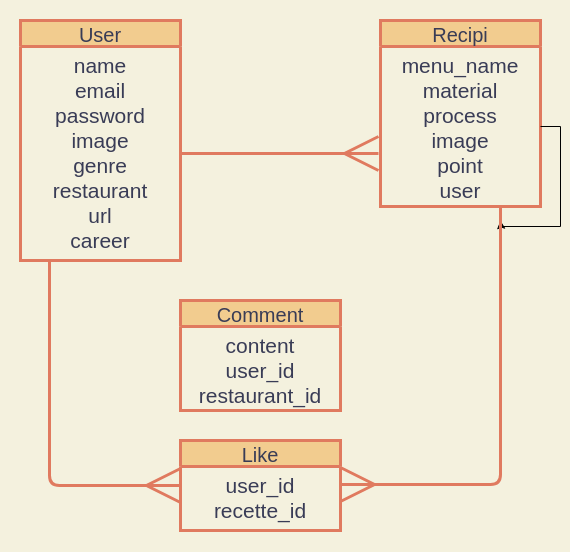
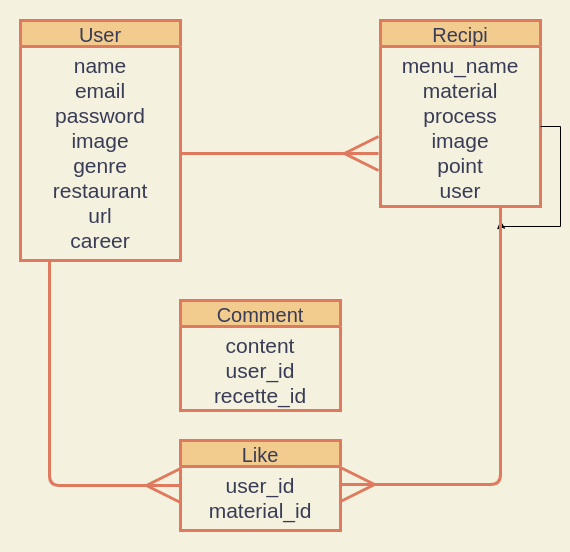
  <mxCell id="0" />
  <mxCell id="1" parent="0" />
  <mxCell id="2" value="User" style="swimlane;fontStyle=0;childLayout=stackLayout;horizontal=1;startSize=26;horizontalStack=0;resizeParent=1;resizeParentMax=0;resizeLast=0;collapsible=1;marginBottom=0;align=center;fontSize=20;strokeWidth=3;fillColor=#F2CC8F;strokeColor=#E07A5F;fontColor=#393C56;" parent="1" vertex="1"><mxGeometry x="20" y="20" width="160" height="240" as="geometry" /></mxCell>
  <mxCell id="3" value="name&#10;email&#10;password&#10;image&#10;genre&#10;restaurant&#10;url&#10;career" style="text;strokeColor=none;fillColor=none;spacingLeft=4;spacingRight=4;overflow=hidden;rotatable=0;points=[[0,0.5],[1,0.5]];portConstraint=eastwest;fontSize=21;align=center;fontColor=#393C56;" parent="2" vertex="1"><mxGeometry y="26" width="160" height="214" as="geometry" /></mxCell>
  <mxCell id="4" value="Recipi" style="swimlane;fontStyle=0;childLayout=stackLayout;horizontal=1;startSize=26;horizontalStack=0;resizeParent=1;resizeParentMax=0;resizeLast=0;collapsible=1;marginBottom=0;align=center;fontSize=20;strokeWidth=3;fillColor=#F2CC8F;strokeColor=#E07A5F;fontColor=#393C56;" parent="1" vertex="1"><mxGeometry x="380" y="20" width="160" height="186" as="geometry" /></mxCell>
  <mxCell id="5" value="menu_name&#10;material&#10;process&#10;image&#10;point&#10;user" style="text;strokeColor=none;fillColor=none;spacingLeft=4;spacingRight=4;overflow=hidden;rotatable=0;points=[[0,0.5],[1,0.5]];portConstraint=eastwest;fontSize=21;align=center;fontColor=#393C56;" parent="4" vertex="1"><mxGeometry y="26" width="160" height="160" as="geometry" /></mxCell>
  <mxCell id="6" value="Comment" style="swimlane;fontStyle=0;childLayout=stackLayout;horizontal=1;startSize=26;horizontalStack=0;resizeParent=1;resizeParentMax=0;resizeLast=0;collapsible=1;marginBottom=0;align=center;fontSize=20;strokeWidth=3;fillColor=#F2CC8F;strokeColor=#E07A5F;fontColor=#393C56;" parent="1" vertex="1"><mxGeometry x="180" y="300" width="160" height="110" as="geometry" /></mxCell>
- <mxCell id="7" value="content&#10;user_id&#10;restaurant_id" style="text;strokeColor=none;fillColor=none;spacingLeft=4;spacingRight=4;overflow=hidden;rotatable=0;points=[[0,0.5],[1,0.5]];portConstraint=eastwest;fontSize=21;align=center;fontColor=#393C56;" parent="6" vertex="1"><mxGeometry y="26" width="160" height="84" as="geometry" /></mxCell>
+ <mxCell id="7" value="content&#10;user_id&#10;recette_id" style="text;strokeColor=none;fillColor=none;spacingLeft=4;spacingRight=4;overflow=hidden;rotatable=0;points=[[0,0.5],[1,0.5]];portConstraint=eastwest;fontSize=21;align=center;fontColor=#393C56;" parent="6" vertex="1"><mxGeometry y="26" width="160" height="84" as="geometry" /></mxCell>
  <mxCell id="8" style="edgeStyle=orthogonalEdgeStyle;curved=0;rounded=1;sketch=0;orthogonalLoop=1;jettySize=auto;html=1;endArrow=ERmany;endFill=0;endSize=30;strokeColor=#E07A5F;strokeWidth=3;fillColor=#F2CC8F;fontColor=#000000;" parent="1" source="3" edge="1"><mxGeometry relative="1" as="geometry"><mxPoint x="378" y="153" as="targetPoint" /><Array as="points"><mxPoint x="360" y="153" /><mxPoint x="360" y="153" /></Array></mxGeometry></mxCell>
  <mxCell id="9" value="Like" style="swimlane;fontStyle=0;childLayout=stackLayout;horizontal=1;startSize=26;horizontalStack=0;resizeParent=1;resizeParentMax=0;resizeLast=0;collapsible=1;marginBottom=0;align=center;fontSize=20;strokeWidth=3;fillColor=#F2CC8F;strokeColor=#E07A5F;fontColor=#393C56;" vertex="1" parent="1"><mxGeometry x="180" y="440" width="160" height="90" as="geometry" /></mxCell>
- <mxCell id="10" value="user_id&#10;recette_id" style="text;strokeColor=none;fillColor=none;spacingLeft=4;spacingRight=4;overflow=hidden;rotatable=0;points=[[0,0.5],[1,0.5]];portConstraint=eastwest;fontSize=21;align=center;fontColor=#393C56;" vertex="1" parent="9"><mxGeometry y="26" width="160" height="64" as="geometry" /></mxCell>
+ <mxCell id="10" value="user_id&#10;material_id" style="text;strokeColor=none;fillColor=none;spacingLeft=4;spacingRight=4;overflow=hidden;rotatable=0;points=[[0,0.5],[1,0.5]];portConstraint=eastwest;fontSize=21;align=center;fontColor=#393C56;" vertex="1" parent="9"><mxGeometry y="26" width="160" height="64" as="geometry" /></mxCell>
  <mxCell id="11" style="edgeStyle=orthogonalEdgeStyle;rounded=0;orthogonalLoop=1;jettySize=auto;html=1;exitX=1;exitY=0.5;exitDx=0;exitDy=0;" edge="1" parent="1" source="5"><mxGeometry relative="1" as="geometry"><mxPoint x="500" y="220" as="targetPoint" /></mxGeometry></mxCell>
  <mxCell id="12" style="edgeStyle=orthogonalEdgeStyle;curved=0;rounded=1;sketch=0;orthogonalLoop=1;jettySize=auto;html=1;entryX=0;entryY=0.5;entryDx=0;entryDy=0;endArrow=ERmany;endFill=0;endSize=30;strokeColor=#E07A5F;strokeWidth=3;fillColor=#F2CC8F;fontColor=#000000;" edge="1" parent="1" source="3" target="9"><mxGeometry relative="1" as="geometry"><mxPoint x="49" y="264" as="sourcePoint" /><mxPoint x="130.96" y="478.012" as="targetPoint" /><Array as="points"><mxPoint x="49" y="485" /></Array></mxGeometry></mxCell>
  <mxCell id="13" style="edgeStyle=orthogonalEdgeStyle;curved=0;rounded=1;sketch=0;orthogonalLoop=1;jettySize=auto;html=1;exitX=0.75;exitY=1;exitDx=0;exitDy=0;endArrow=ERmany;endFill=0;endSize=30;strokeColor=#E07A5F;strokeWidth=3;fillColor=#F2CC8F;fontColor=#000000;" edge="1" parent="1" source="4"><mxGeometry relative="1" as="geometry"><Array as="points"><mxPoint x="500" y="484" /></Array><mxPoint x="460" y="350" as="sourcePoint" /><mxPoint x="340" y="484" as="targetPoint" /></mxGeometry></mxCell>
